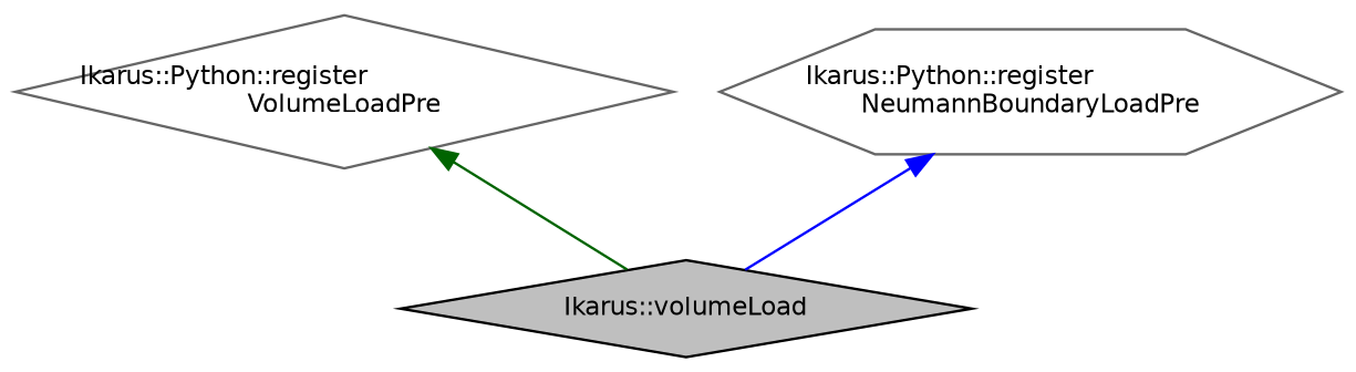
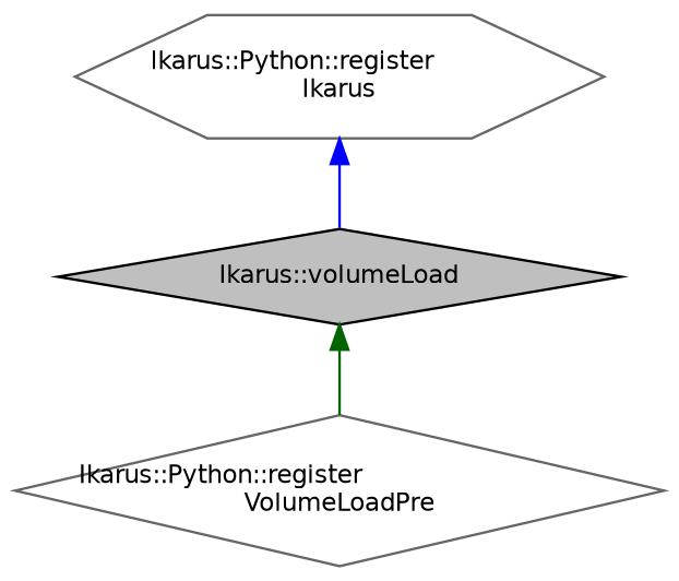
  digraph {
    rankdir=TB
    node [color=gray40 fillcolor=white fontname=Helvetica fontsize=10 shape=diamond style=filled]
    edge [dir=back fontname=Helvetica fontsize=10 labelfontname=Helvetica labelfontsize=10 style=solid]
    n1 [color=black fillcolor=grey75 fontcolor=black height=0.2 label="Ikarus::volumeLoad" width=0.4]
    n2 [height=0.2 label="Ikarus::Python::register\lVolumeLoadPre" width=0.4]
-   n3 [height=0.2 label="Ikarus::Python::register\lNeumannBoundaryLoadPre" shape=hexagon width=0.4]
-   n2 -> n1 [color=darkgreen]
+   n3 [height=0.2 label="Ikarus::Python::register\lIkarus" shape=hexagon width=0.4]
+   n1 -> n2 [color=darkgreen]
    n3 -> n1 [color=blue]
  }
